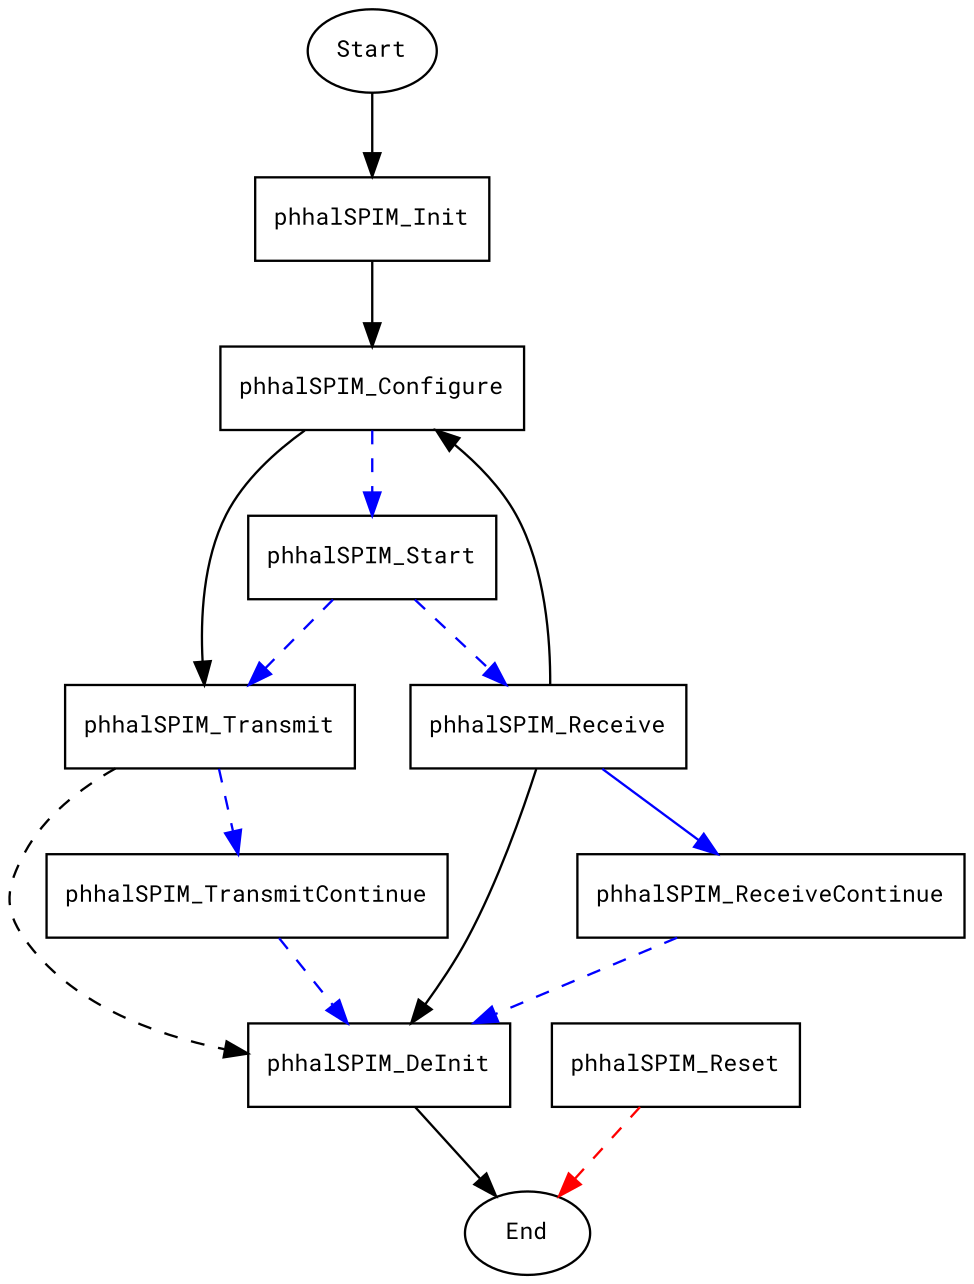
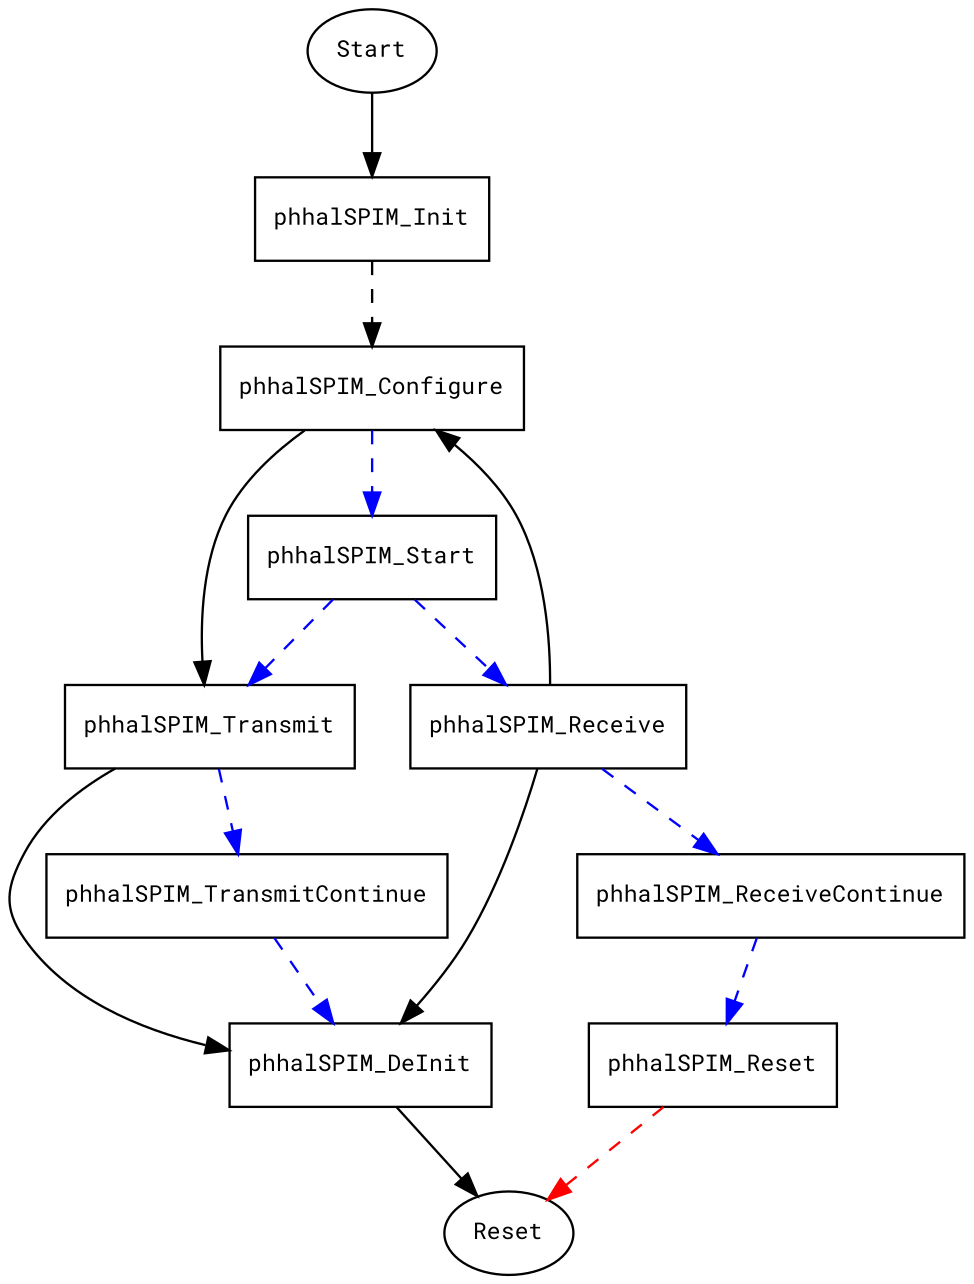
  digraph {
    fontname="Roboto Mono"
    node [fontname="Roboto Mono" fontsize=10 shape=record]
    edge [fontname="Roboto Mono" style=dashed]
-   End [shape=oval]
+   End [shape=oval label=Reset]
    Start [shape=oval]
    phhalSPIM_Init
    phhalSPIM_Configure
    n5 [label=phhalSPIM_Start]
    phhalSPIM_Transmit
    phhalSPIM_Receive
    phhalSPIM_DeInit
    phhalSPIM_ReceiveContinue
    phhalSPIM_TransmitContinue
    phhalSPIM_Reset
    Start -> phhalSPIM_Init [style=""]
-   phhalSPIM_Init -> phhalSPIM_Configure [style=""]
+   phhalSPIM_Init -> phhalSPIM_Configure
    phhalSPIM_Configure -> n5 [color=blue]
    phhalSPIM_Configure -> phhalSPIM_Transmit [style=""]
    n5 -> phhalSPIM_Transmit [color=blue]
    n5 -> phhalSPIM_Receive [color=blue]
-   phhalSPIM_Transmit -> phhalSPIM_DeInit
+   phhalSPIM_Transmit -> phhalSPIM_DeInit [style=""]
    phhalSPIM_Transmit -> phhalSPIM_TransmitContinue [color=blue]
    phhalSPIM_Receive -> phhalSPIM_Configure [style=""]
    phhalSPIM_Receive -> phhalSPIM_DeInit [style=""]
-   phhalSPIM_Receive -> phhalSPIM_ReceiveContinue [color=blue style=solid]
+   phhalSPIM_Receive -> phhalSPIM_ReceiveContinue [color=blue]
    phhalSPIM_DeInit -> End [style=""]
-   phhalSPIM_ReceiveContinue -> phhalSPIM_DeInit [color=blue]
+   phhalSPIM_ReceiveContinue -> phhalSPIM_Reset [color=blue]
    phhalSPIM_TransmitContinue -> phhalSPIM_DeInit [color=blue]
    phhalSPIM_Reset -> End [color=red]
  }
